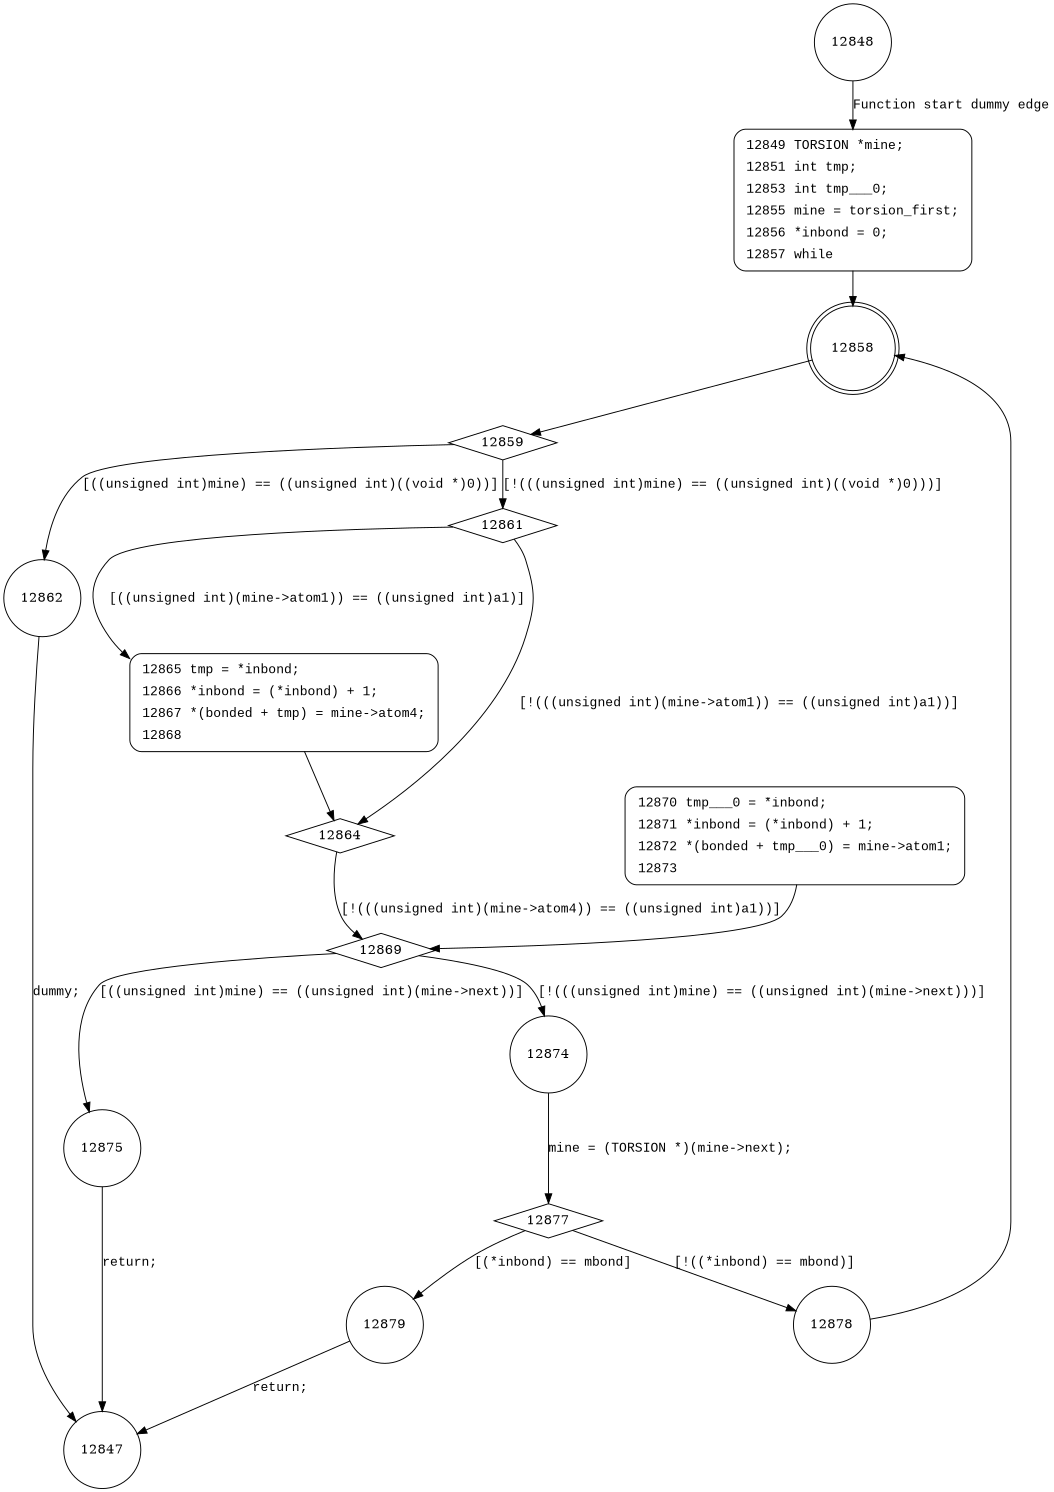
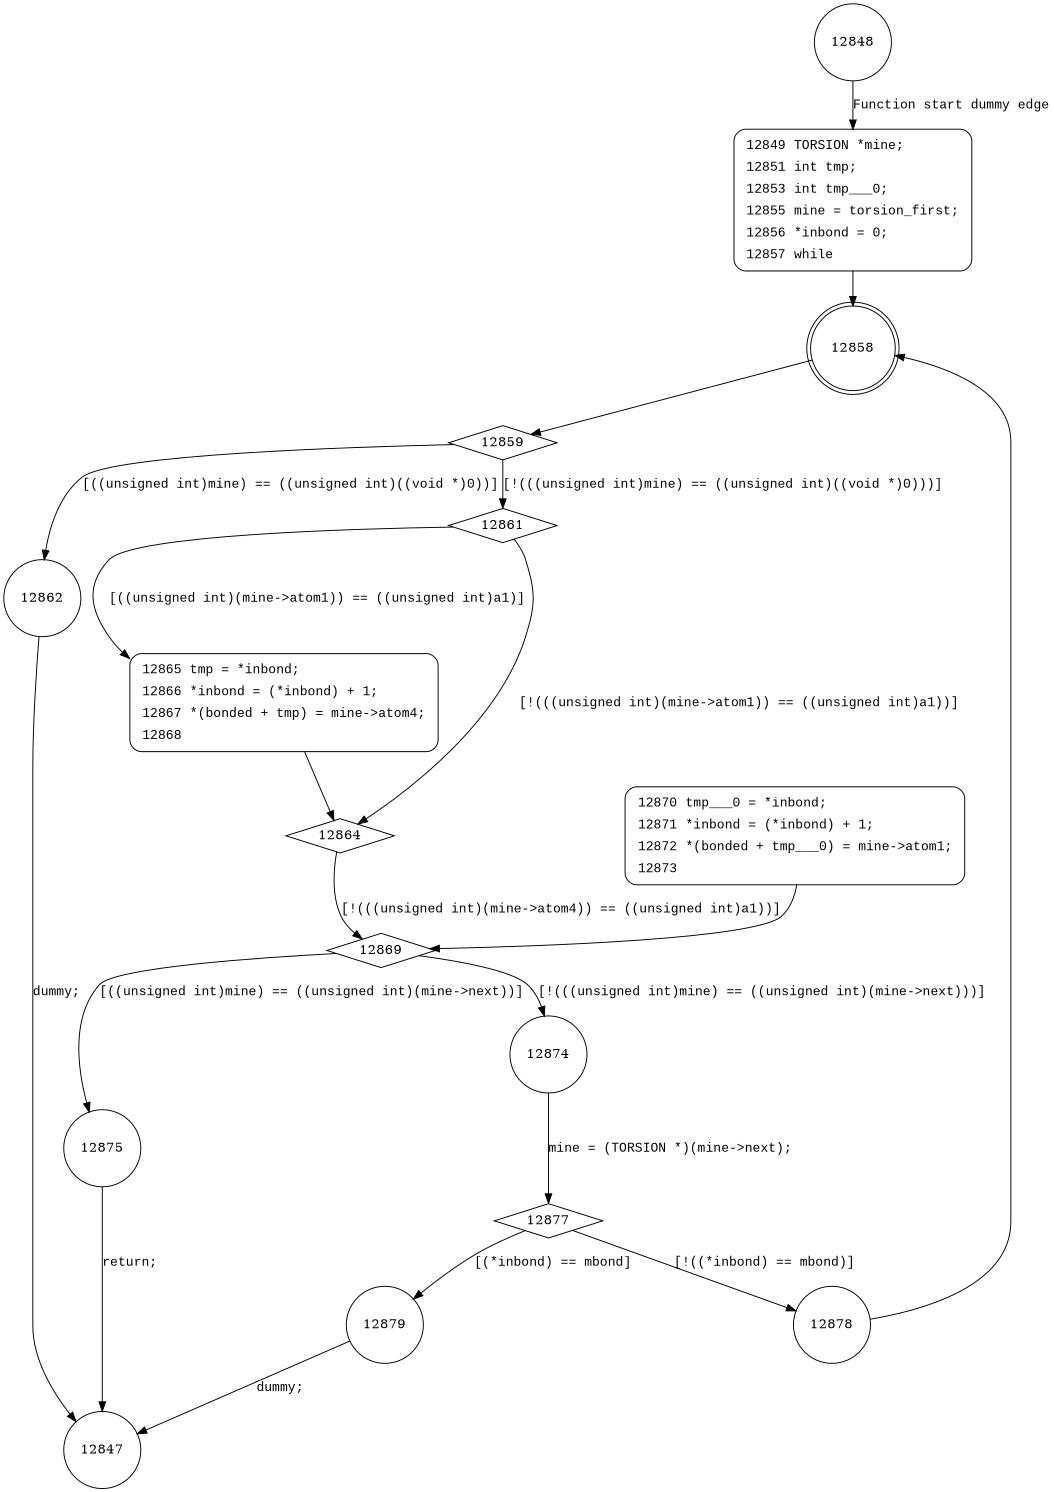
  digraph {
    node [shape=circle]
    edge [fontname="Courier New"]
    n1 [fillcolor=white fontname="Courier New" label=<<table border="0" cellborder="0" cellpadding="3" bgcolor="white"><tr><td align="right">12849</td><td align="left">TORSION *mine;</td></tr><tr><td align="right">12851</td><td align="left">int tmp;</td></tr><tr><td align="right">12853</td><td align="left">int tmp___0;</td></tr><tr><td align="right">12855</td><td align="left">mine = torsion_first;</td></tr><tr><td align="right">12856</td><td align="left">*inbond = 0;</td></tr><tr><td align="right">12857</td><td align="left">while</td></tr></table>> penwidth=1 shape=Mrecord style="filled,bold"]
    12848
    12858 [shape=doublecircle]
    12859 [shape=diamond]
    12861 [shape=diamond]
    12862
    12864 [shape=diamond]
    n8 [fillcolor=white fontname="Courier New" label=<<table border="0" cellborder="0" cellpadding="3" bgcolor="white"><tr><td align="right">12865</td><td align="left">tmp = *inbond;</td></tr><tr><td align="right">12866</td><td align="left">*inbond = (*inbond) + 1;</td></tr><tr><td align="right">12867</td><td align="left">*(bonded + tmp) = mine-&gt;atom4;</td></tr><tr><td align="right">12868</td><td align="left"></td></tr></table>> penwidth=1 shape=Mrecord style="filled,bold"]
    12847
    12869 [shape=diamond]
    12874
    12875
    n13 [fillcolor=white fontname="Courier New" label=<<table border="0" cellborder="0" cellpadding="3" bgcolor="white"><tr><td align="right">12870</td><td align="left">tmp___0 = *inbond;</td></tr><tr><td align="right">12871</td><td align="left">*inbond = (*inbond) + 1;</td></tr><tr><td align="right">12872</td><td align="left">*(bonded + tmp___0) = mine-&gt;atom1;</td></tr><tr><td align="right">12873</td><td align="left"></td></tr></table>> penwidth=1 shape=Mrecord style="filled,bold"]
    12877 [shape=diamond]
    12878
    12879
    n1 -> 12858 [fontname=""]
    12848 -> n1 [label="Function start dummy edge"]
    12858 -> 12859
    12859 -> 12861 [label="[!(((unsigned int)mine) == ((unsigned int)((void *)0)))]"]
    12859 -> 12862 [label="[((unsigned int)mine) == ((unsigned int)((void *)0))]"]
    12861 -> 12864 [label="[!(((unsigned int)(mine->atom1)) == ((unsigned int)a1))]"]
    12861 -> n8 [label="[((unsigned int)(mine->atom1)) == ((unsigned int)a1)]"]
    12862 -> 12847 [label="dummy;"]
    12864 -> 12869 [label="[!(((unsigned int)(mine->atom4)) == ((unsigned int)a1))]"]
    n8 -> 12864 [fontname=""]
    12869 -> 12874 [label="[!(((unsigned int)mine) == ((unsigned int)(mine->next)))]"]
    12869 -> 12875 [label="[((unsigned int)mine) == ((unsigned int)(mine->next))]"]
    12874 -> 12877 [label="mine = (TORSION *)(mine->next);"]
    12875 -> 12847 [label="return;"]
    n13 -> 12869 [fontname=""]
    12877 -> 12878 [label="[!((*inbond) == mbond)]"]
    12877 -> 12879 [label="[(*inbond) == mbond]"]
    12878 -> 12858
-   12879 -> 12847 [label="return;"]
+   12879 -> 12847 [label="dummy;"]
  }
